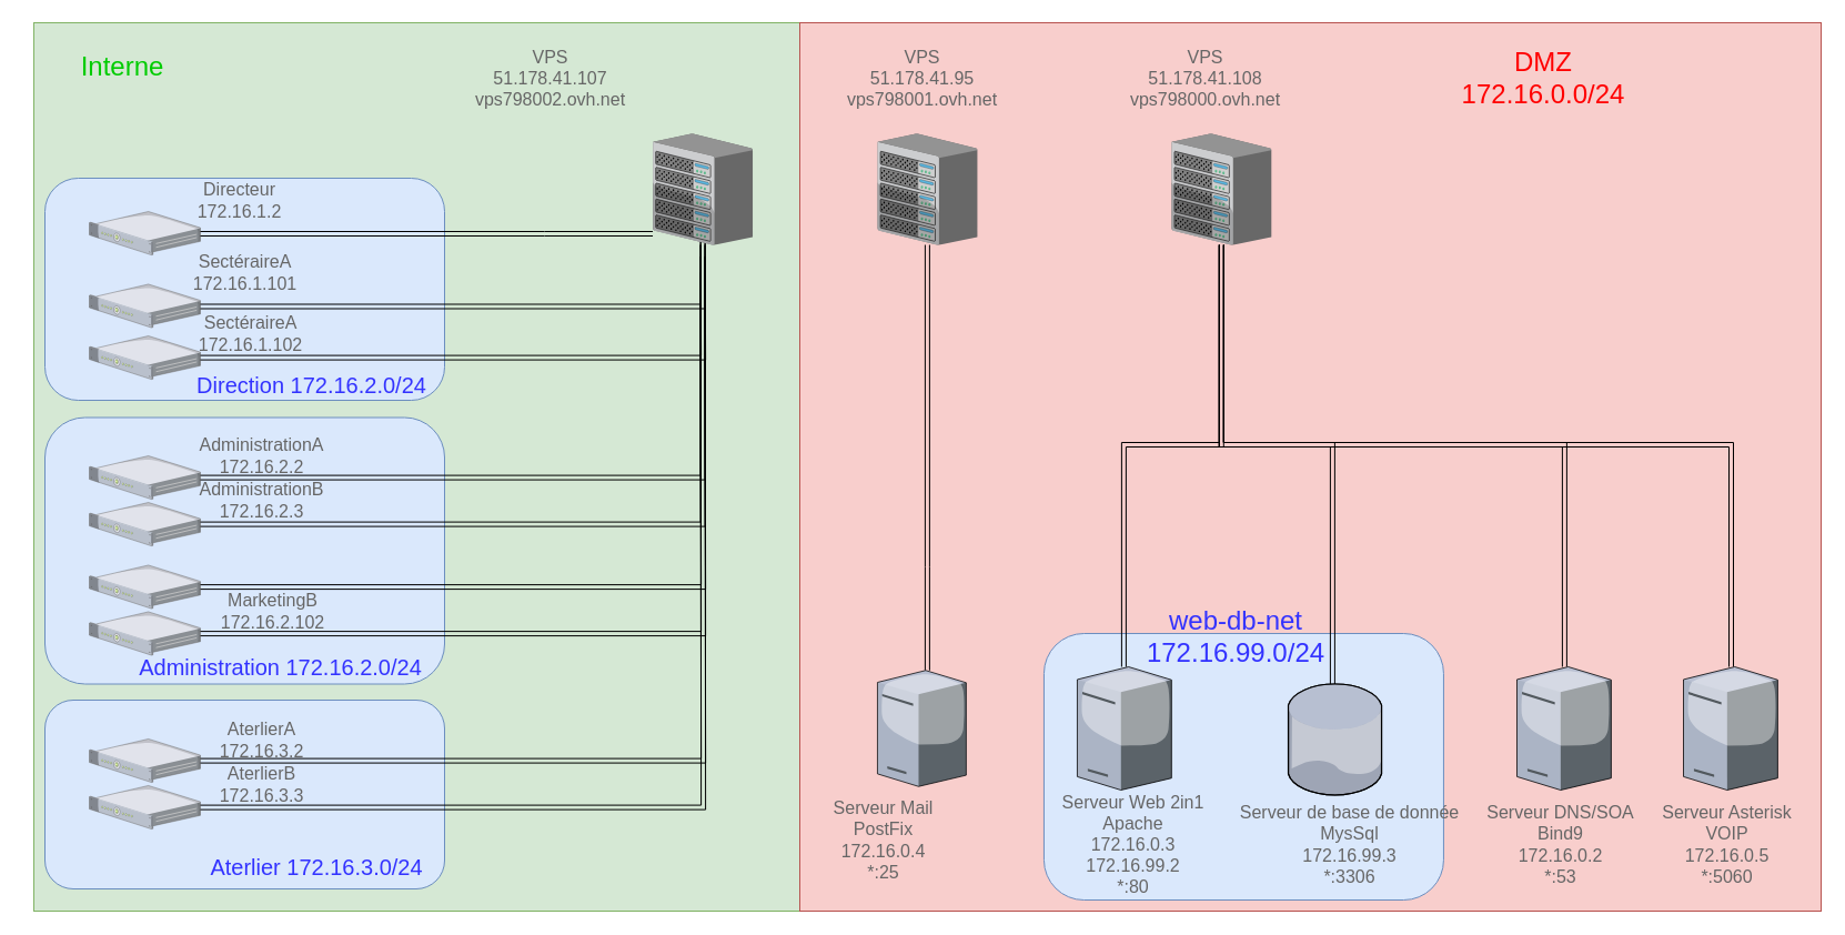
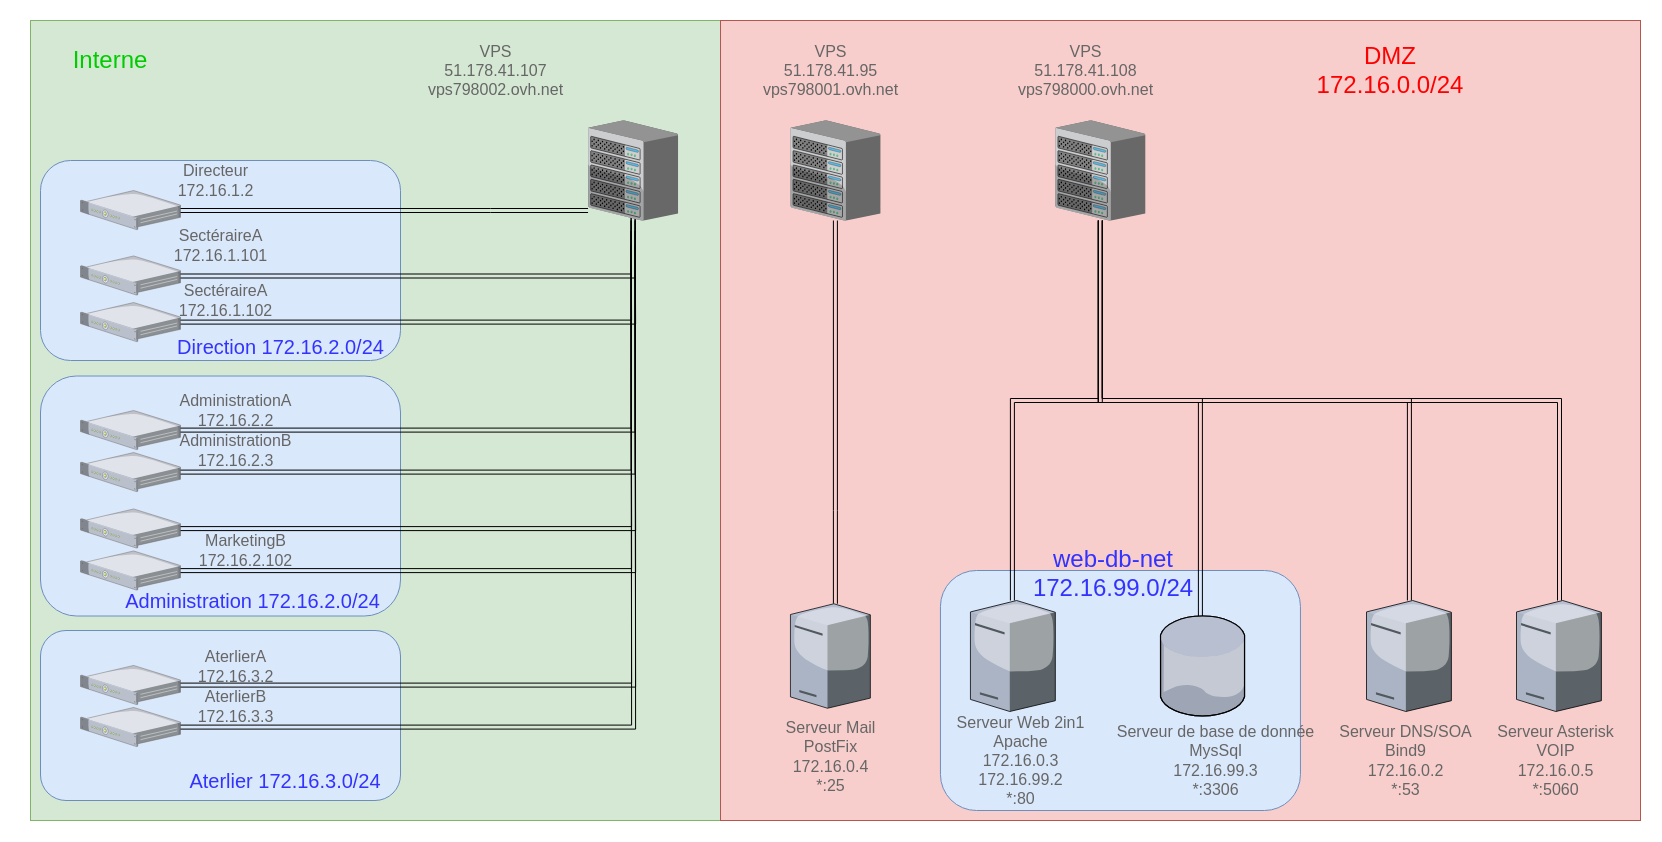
  <mxCell id="0" style=";html=1;" />
  <mxCell id="1" style=";html=1;" parent="0" />
  <mxCell id="2" value="" style="rounded=1;whiteSpace=wrap;html=1;arcSize=0;fillColor=#d5e8d4;strokeColor=#82b366;" parent="1" vertex="1"><mxGeometry x="30" y="20" width="690" height="800" as="geometry" /></mxCell>
  <mxCell id="3" value="" style="rounded=1;whiteSpace=wrap;html=1;arcSize=0;fillColor=#f8cecc;strokeColor=#b85450;" parent="1" vertex="1"><mxGeometry x="720" y="20" width="920" height="800" as="geometry" /></mxCell>
  <mxCell id="4" style="edgeStyle=orthogonalEdgeStyle;shape=link;rounded=0;orthogonalLoop=1;jettySize=auto;html=1;fontSize=16;" parent="1" source="5" target="14" edge="1"><mxGeometry relative="1" as="geometry"><mxPoint x="834.94" y="590" as="targetPoint" /><Array as="points"><mxPoint x="834.94" y="510" /><mxPoint x="834.94" y="510" /></Array></mxGeometry></mxCell>
  <mxCell id="5" value="" style="verticalLabelPosition=bottom;aspect=fixed;html=1;verticalAlign=top;strokeColor=#6881B3;align=center;outlineConnect=0;shape=mxgraph.citrix.chassis;fontFamily=Helvetica;fontSize=16;fontColor=#0066CC;strokeWidth=2;fillColor=#CCCCCC;" parent="1" vertex="1"><mxGeometry x="789.94" y="120" width="90" height="100" as="geometry" /></mxCell>
  <mxCell id="6" value="&lt;font style=&quot;font-size: 16px&quot; color=&quot;#666666&quot;&gt;VPS&lt;br&gt;&lt;/font&gt;&lt;span style=&quot;color: rgb(102 , 102 , 102)&quot;&gt;51.178.41.95&lt;br&gt;&lt;/span&gt;&lt;font color=&quot;#666666&quot;&gt;vps798001.ovh.net&lt;br&gt;&lt;/font&gt;" style="text;html=1;align=center;verticalAlign=middle;resizable=0;points=[];autosize=1;fontSize=16;" parent="1" vertex="1"><mxGeometry x="754.89" y="40" width="150" height="60" as="geometry" /></mxCell>
  <mxCell id="7" value="&lt;font style=&quot;font-size: 16px&quot; color=&quot;#666666&quot;&gt;Serveur DNS/SOA&lt;br style=&quot;font-size: 16px&quot;&gt;Bind9&lt;br&gt;&lt;/font&gt;&lt;span style=&quot;color: rgb(102 , 102 , 102)&quot;&gt;172.16.0.2&lt;/span&gt;&lt;font style=&quot;font-size: 16px&quot; color=&quot;#666666&quot;&gt;&lt;br style=&quot;font-size: 16px&quot;&gt;*:53&lt;br style=&quot;font-size: 16px&quot;&gt;&lt;/font&gt;" style="text;html=1;align=center;verticalAlign=middle;resizable=0;points=[];autosize=1;fontSize=16;" parent="1" vertex="1"><mxGeometry x="1330" y="720" width="150" height="80" as="geometry" /></mxCell>
  <mxCell id="8" style="edgeStyle=orthogonalEdgeStyle;rounded=0;orthogonalLoop=1;jettySize=auto;html=1;shape=link;" parent="1" source="10" target="13" edge="1"><mxGeometry relative="1" as="geometry"><Array as="points"><mxPoint x="1099.94" y="400" /><mxPoint x="1408.94" y="400" /></Array></mxGeometry></mxCell>
  <mxCell id="9" style="edgeStyle=orthogonalEdgeStyle;rounded=0;orthogonalLoop=1;jettySize=auto;html=1;shape=link;" edge="1" parent="1" source="10" target="60"><mxGeometry relative="1" as="geometry"><Array as="points"><mxPoint x="1100" y="400" /><mxPoint x="1559" y="400" /></Array></mxGeometry></mxCell>
  <mxCell id="10" value="" style="verticalLabelPosition=bottom;aspect=fixed;html=1;verticalAlign=top;strokeColor=#6881B3;align=center;outlineConnect=0;shape=mxgraph.citrix.chassis;fontFamily=Helvetica;fontSize=16;fontColor=#0066CC;strokeWidth=2;fillColor=#CCCCCC;" parent="1" vertex="1"><mxGeometry x="1054.82" y="120" width="90" height="100" as="geometry" /></mxCell>
  <mxCell id="11" value="&lt;font color=&quot;#666666&quot;&gt;VPS&lt;br&gt;51.178.41.107&lt;br&gt;vps798002.ovh.net&lt;br&gt;&lt;/font&gt;" style="text;html=1;align=center;verticalAlign=middle;resizable=0;points=[];autosize=1;fontSize=16;" parent="1" vertex="1"><mxGeometry x="420" y="40" width="150" height="60" as="geometry" /></mxCell>
  <mxCell id="12" value="&lt;font style=&quot;font-size: 16px&quot; color=&quot;#666666&quot;&gt;VPS&lt;br&gt;&lt;/font&gt;&lt;span style=&quot;color: rgb(102 , 102 , 102)&quot;&gt;51.178.41.108&lt;br&gt;&lt;/span&gt;&lt;font color=&quot;#666666&quot;&gt;vps798000.ovh.net&lt;br&gt;&lt;/font&gt;" style="text;html=1;align=center;verticalAlign=middle;resizable=0;points=[];autosize=1;fontSize=16;" parent="1" vertex="1"><mxGeometry x="1009.94" y="40" width="150" height="60" as="geometry" /></mxCell>
  <mxCell id="13" value="" style="verticalLabelPosition=bottom;aspect=fixed;html=1;verticalAlign=top;strokeColor=none;align=center;outlineConnect=0;shape=mxgraph.citrix.tower_server;fontSize=16;" parent="1" vertex="1"><mxGeometry x="1366" y="600" width="84.88" height="111" as="geometry" /></mxCell>
  <mxCell id="14" value="" style="verticalLabelPosition=bottom;aspect=fixed;html=1;verticalAlign=top;strokeColor=none;align=center;outlineConnect=0;shape=mxgraph.citrix.license_server;fontSize=16;" parent="1" vertex="1"><mxGeometry x="789.94" y="603.25" width="79.91" height="104.5" as="geometry" /></mxCell>
- <mxCell id="15" value="&lt;font style=&quot;font-size: 16px&quot; color=&quot;#666666&quot;&gt;Serveur Mail&lt;br&gt;PostFix&lt;br&gt;172.16.0.4&lt;br style=&quot;font-size: 16px&quot;&gt;*:25&lt;br style=&quot;font-size: 16px&quot;&gt;&lt;/font&gt;" style="text;html=1;align=center;verticalAlign=middle;resizable=0;points=[];autosize=1;fontSize=16;" parent="1" vertex="1"><mxGeometry x="739.89" y="715.5" width="110" height="80" as="geometry" /></mxCell>
+ <mxCell id="15" value="&lt;font style=&quot;font-size: 16px&quot; color=&quot;#666666&quot;&gt;Serveur Mail&lt;br&gt;PostFix&lt;br&gt;172.16.0.4&lt;br style=&quot;font-size: 16px&quot;&gt;*:25&lt;br style=&quot;font-size: 16px&quot;&gt;&lt;/font&gt;" style="text;html=1;align=center;verticalAlign=middle;resizable=0;points=[];autosize=1;fontSize=16;" parent="1" vertex="1"><mxGeometry x="774.89" y="715.5" width="110" height="80" as="geometry" /></mxCell>
  <mxCell id="16" value="&lt;font style=&quot;font-size: 24px&quot;&gt;Interne&lt;/font&gt;" style="text;html=1;strokeColor=none;fillColor=none;align=center;verticalAlign=middle;whiteSpace=wrap;rounded=0;fontColor=#00CC00;" parent="1" vertex="1"><mxGeometry x="20" y="30" width="180" height="60" as="geometry" /></mxCell>
  <mxCell id="17" value="&lt;font style=&quot;font-size: 24px&quot;&gt;DMZ&lt;br&gt;172.16.0.0/24&lt;br&gt;&lt;/font&gt;" style="text;html=1;strokeColor=none;fillColor=none;align=center;verticalAlign=middle;whiteSpace=wrap;rounded=0;fontColor=#FF0000;" parent="1" vertex="1"><mxGeometry x="1300" y="40" width="180" height="60" as="geometry" /></mxCell>
  <mxCell id="18" value="" style="rounded=1;whiteSpace=wrap;html=1;fillColor=#dae8fc;strokeColor=#6c8ebf;" parent="1" vertex="1"><mxGeometry x="939.94" y="570" width="360" height="240" as="geometry" /></mxCell>
  <mxCell id="19" value="&lt;font style=&quot;font-size: 16px&quot; color=&quot;#666666&quot;&gt;Serveur Web 2in1&lt;br style=&quot;font-size: 16px&quot;&gt;Apache&lt;br&gt;&lt;/font&gt;&lt;span style=&quot;color: rgb(102 , 102 , 102)&quot;&gt;172.16.0.3&lt;br&gt;&lt;/span&gt;&lt;span style=&quot;color: rgb(102 , 102 , 102)&quot;&gt;172.16.99.2&lt;/span&gt;&lt;font style=&quot;font-size: 16px&quot; color=&quot;#666666&quot;&gt;&lt;br style=&quot;font-size: 16px&quot;&gt;*:80&lt;br style=&quot;font-size: 16px&quot;&gt;&lt;/font&gt;" style="text;html=1;align=center;verticalAlign=middle;resizable=0;points=[];autosize=1;fontSize=16;" parent="1" vertex="1"><mxGeometry x="949.94" y="710" width="140" height="100" as="geometry" /></mxCell>
  <mxCell id="20" value="" style="verticalLabelPosition=bottom;aspect=fixed;html=1;verticalAlign=top;strokeColor=none;align=center;outlineConnect=0;shape=mxgraph.citrix.license_server;fontSize=16;" parent="1" vertex="1"><mxGeometry x="969.94" y="600" width="84.88" height="111" as="geometry" /></mxCell>
  <mxCell id="21" value="&lt;font style=&quot;font-size: 16px&quot; color=&quot;#666666&quot;&gt;Serveur de base de donnée&lt;br style=&quot;font-size: 16px&quot;&gt;MysSql&lt;br&gt;&lt;/font&gt;&lt;span style=&quot;color: rgb(102 , 102 , 102)&quot;&gt;172.16.99.3&lt;/span&gt;&lt;font style=&quot;font-size: 16px&quot; color=&quot;#666666&quot;&gt;&lt;br style=&quot;font-size: 16px&quot;&gt;*:3306&lt;br style=&quot;font-size: 16px&quot;&gt;&lt;/font&gt;" style="text;html=1;align=center;verticalAlign=middle;resizable=0;points=[];autosize=1;fontSize=16;" parent="1" vertex="1"><mxGeometry x="1109.94" y="720" width="210" height="80" as="geometry" /></mxCell>
  <mxCell id="22" value="" style="verticalLabelPosition=bottom;aspect=fixed;html=1;verticalAlign=top;strokeColor=none;align=center;outlineConnect=0;shape=mxgraph.citrix.database;fontSize=16;" parent="1" vertex="1"><mxGeometry x="1159.94" y="615.5" width="85" height="100" as="geometry" /></mxCell>
  <mxCell id="23" style="edgeStyle=orthogonalEdgeStyle;shape=link;rounded=0;orthogonalLoop=1;jettySize=auto;html=1;fontSize=16;" parent="1" source="10" target="20" edge="1"><mxGeometry relative="1" as="geometry"><Array as="points"><mxPoint x="1099.94" y="400" /><mxPoint x="1011.94" y="400" /></Array></mxGeometry></mxCell>
  <mxCell id="24" style="edgeStyle=orthogonalEdgeStyle;shape=link;rounded=0;orthogonalLoop=1;jettySize=auto;html=1;" parent="1" source="10" target="22" edge="1"><mxGeometry relative="1" as="geometry"><Array as="points"><mxPoint x="1099.94" y="400" /><mxPoint x="1199.94" y="400" /></Array></mxGeometry></mxCell>
  <mxCell id="25" value="&lt;font style=&quot;font-size: 24px&quot;&gt;web-db-net&lt;br&gt;172.16.99.0/24&lt;br&gt;&lt;/font&gt;" style="text;html=1;strokeColor=none;fillColor=none;align=center;verticalAlign=middle;whiteSpace=wrap;rounded=0;fontColor=#3333FF;" parent="1" vertex="1"><mxGeometry x="1022.5" y="543.25" width="180" height="60" as="geometry" /></mxCell>
  <mxCell id="26" value="" style="rounded=1;whiteSpace=wrap;html=1;fillColor=#dae8fc;strokeColor=#6c8ebf;" parent="1" vertex="1"><mxGeometry x="40" y="375.5" width="360" height="240" as="geometry" /></mxCell>
  <mxCell id="27" value="" style="verticalLabelPosition=bottom;aspect=fixed;html=1;verticalAlign=top;strokeColor=none;align=center;outlineConnect=0;shape=mxgraph.citrix.1u_2u_server;" parent="1" vertex="1"><mxGeometry x="80" y="550.45" width="100" height="39.1" as="geometry" /></mxCell>
  <mxCell id="28" value="" style="verticalLabelPosition=bottom;aspect=fixed;html=1;verticalAlign=top;strokeColor=none;align=center;outlineConnect=0;shape=mxgraph.citrix.1u_2u_server;" parent="1" vertex="1"><mxGeometry x="80" y="508.45" width="100" height="39.1" as="geometry" /></mxCell>
  <mxCell id="29" value="" style="verticalLabelPosition=bottom;aspect=fixed;html=1;verticalAlign=top;strokeColor=none;align=center;outlineConnect=0;shape=mxgraph.citrix.1u_2u_server;" parent="1" vertex="1"><mxGeometry x="80" y="452" width="100" height="39.1" as="geometry" /></mxCell>
  <mxCell id="30" value="" style="verticalLabelPosition=bottom;aspect=fixed;html=1;verticalAlign=top;strokeColor=none;align=center;outlineConnect=0;shape=mxgraph.citrix.1u_2u_server;" parent="1" vertex="1"><mxGeometry x="80" y="410" width="100" height="39.1" as="geometry" /></mxCell>
  <mxCell id="31" value="" style="rounded=1;whiteSpace=wrap;html=1;fillColor=#dae8fc;strokeColor=#6c8ebf;" parent="1" vertex="1"><mxGeometry x="40" y="160" width="360" height="200" as="geometry" /></mxCell>
  <mxCell id="32" value="" style="verticalLabelPosition=bottom;aspect=fixed;html=1;verticalAlign=top;strokeColor=none;align=center;outlineConnect=0;shape=mxgraph.citrix.1u_2u_server;" parent="1" vertex="1"><mxGeometry x="80" y="302" width="100" height="39.1" as="geometry" /></mxCell>
  <mxCell id="33" value="" style="verticalLabelPosition=bottom;aspect=fixed;html=1;verticalAlign=top;strokeColor=none;align=center;outlineConnect=0;shape=mxgraph.citrix.1u_2u_server;" parent="1" vertex="1"><mxGeometry x="80" y="255.45" width="100" height="39.1" as="geometry" /></mxCell>
  <mxCell id="34" value="" style="verticalLabelPosition=bottom;aspect=fixed;html=1;verticalAlign=top;strokeColor=none;align=center;outlineConnect=0;shape=mxgraph.citrix.1u_2u_server;" parent="1" vertex="1"><mxGeometry x="80" y="190" width="100" height="39.1" as="geometry" /></mxCell>
  <mxCell id="35" value="" style="rounded=1;whiteSpace=wrap;html=1;fillColor=#dae8fc;strokeColor=#6c8ebf;" parent="1" vertex="1"><mxGeometry x="40" y="630" width="360" height="170" as="geometry" /></mxCell>
  <mxCell id="36" value="" style="verticalLabelPosition=bottom;aspect=fixed;html=1;verticalAlign=top;strokeColor=none;align=center;outlineConnect=0;shape=mxgraph.citrix.1u_2u_server;" parent="1" vertex="1"><mxGeometry x="80" y="706.95" width="100" height="39.1" as="geometry" /></mxCell>
  <mxCell id="37" value="" style="verticalLabelPosition=bottom;aspect=fixed;html=1;verticalAlign=top;strokeColor=none;align=center;outlineConnect=0;shape=mxgraph.citrix.1u_2u_server;" parent="1" vertex="1"><mxGeometry x="80" y="664.95" width="100" height="39.1" as="geometry" /></mxCell>
  <mxCell id="38" style="edgeStyle=orthogonalEdgeStyle;rounded=0;orthogonalLoop=1;jettySize=auto;html=1;shape=link;" parent="1" target="34" edge="1"><mxGeometry relative="1" as="geometry"><mxPoint x="587.56" y="210" as="sourcePoint" /><Array as="points"><mxPoint x="490" y="210" /><mxPoint x="490" y="210" /></Array></mxGeometry></mxCell>
  <mxCell id="39" style="edgeStyle=orthogonalEdgeStyle;rounded=0;orthogonalLoop=1;jettySize=auto;html=1;shape=link;" parent="1" target="33" edge="1"><mxGeometry relative="1" as="geometry"><mxPoint x="632.6" y="205.45" as="sourcePoint" /><Array as="points"><mxPoint x="633" y="275.45" /></Array></mxGeometry></mxCell>
  <mxCell id="40" style="edgeStyle=orthogonalEdgeStyle;rounded=0;orthogonalLoop=1;jettySize=auto;html=1;shape=link;" parent="1" source="27" edge="1"><mxGeometry relative="1" as="geometry"><mxPoint x="632.6" y="230.45" as="targetPoint" /></mxGeometry></mxCell>
  <mxCell id="41" style="edgeStyle=orthogonalEdgeStyle;rounded=0;orthogonalLoop=1;jettySize=auto;html=1;shape=link;" parent="1" source="28" edge="1"><mxGeometry relative="1" as="geometry"><mxPoint x="632.6" y="230.45" as="targetPoint" /></mxGeometry></mxCell>
  <mxCell id="42" style="edgeStyle=orthogonalEdgeStyle;rounded=0;orthogonalLoop=1;jettySize=auto;html=1;shape=link;" parent="1" source="29" target="58" edge="1"><mxGeometry relative="1" as="geometry" /></mxCell>
  <mxCell id="43" style="edgeStyle=orthogonalEdgeStyle;rounded=0;orthogonalLoop=1;jettySize=auto;html=1;shape=link;" parent="1" source="30" target="58" edge="1"><mxGeometry relative="1" as="geometry" /></mxCell>
  <mxCell id="44" style="edgeStyle=orthogonalEdgeStyle;rounded=0;orthogonalLoop=1;jettySize=auto;html=1;shape=link;" parent="1" source="32" edge="1"><mxGeometry relative="1" as="geometry"><mxPoint x="632.6" y="210" as="targetPoint" /></mxGeometry></mxCell>
  <mxCell id="45" style="edgeStyle=orthogonalEdgeStyle;rounded=0;orthogonalLoop=1;jettySize=auto;html=1;shape=link;" parent="1" source="36" edge="1"><mxGeometry relative="1" as="geometry"><mxPoint x="632.6" y="244.95" as="targetPoint" /></mxGeometry></mxCell>
  <mxCell id="46" style="edgeStyle=orthogonalEdgeStyle;rounded=0;orthogonalLoop=1;jettySize=auto;html=1;shape=link;" parent="1" source="37" edge="1"><mxGeometry relative="1" as="geometry"><mxPoint x="632.6" y="244.95" as="targetPoint" /></mxGeometry></mxCell>
  <mxCell id="47" value="&lt;font style=&quot;font-size: 16px&quot; color=&quot;#666666&quot;&gt;Directeur&lt;br&gt;172.16.1.2&lt;br style=&quot;font-size: 16px&quot;&gt;&lt;/font&gt;" style="text;html=1;align=center;verticalAlign=middle;resizable=0;points=[];autosize=1;fontSize=16;" parent="1" vertex="1"><mxGeometry x="170" y="160" width="90" height="40" as="geometry" /></mxCell>
  <mxCell id="48" value="&lt;font style=&quot;font-size: 16px&quot; color=&quot;#666666&quot;&gt;SectéraireA&lt;br&gt;172.16.1.101&lt;br style=&quot;font-size: 16px&quot;&gt;&lt;/font&gt;" style="text;html=1;align=center;verticalAlign=middle;resizable=0;points=[];autosize=1;fontSize=16;" parent="1" vertex="1"><mxGeometry x="165" y="225.45" width="110" height="40" as="geometry" /></mxCell>
  <mxCell id="49" value="&lt;font style=&quot;font-size: 16px&quot; color=&quot;#666666&quot;&gt;SectéraireA&lt;br&gt;172.16.1.102&lt;br style=&quot;font-size: 16px&quot;&gt;&lt;/font&gt;" style="text;html=1;align=center;verticalAlign=middle;resizable=0;points=[];autosize=1;fontSize=16;" parent="1" vertex="1"><mxGeometry x="170" y="280" width="110" height="40" as="geometry" /></mxCell>
  <mxCell id="50" value="&lt;font style=&quot;font-size: 16px&quot; color=&quot;#666666&quot;&gt;AdministrationA&lt;br&gt;172.16.2.2&lt;br style=&quot;font-size: 16px&quot;&gt;&lt;/font&gt;" style="text;html=1;align=center;verticalAlign=middle;resizable=0;points=[];autosize=1;fontSize=16;" parent="1" vertex="1"><mxGeometry x="170" y="390" width="130" height="40" as="geometry" /></mxCell>
  <mxCell id="51" value="&lt;font style=&quot;font-size: 16px&quot; color=&quot;#666666&quot;&gt;AdministrationB&lt;br&gt;172.16.2.3&lt;br style=&quot;font-size: 16px&quot;&gt;&lt;/font&gt;" style="text;html=1;align=center;verticalAlign=middle;resizable=0;points=[];autosize=1;fontSize=16;" parent="1" vertex="1"><mxGeometry x="170" y="430" width="130" height="40" as="geometry" /></mxCell>
  <mxCell id="52" value="&lt;font style=&quot;font-size: 16px&quot; color=&quot;#666666&quot;&gt;MarketingB&lt;br&gt;172.16.2.102&lt;br style=&quot;font-size: 16px&quot;&gt;&lt;/font&gt;" style="text;html=1;align=center;verticalAlign=middle;resizable=0;points=[];autosize=1;fontSize=16;" parent="1" vertex="1"><mxGeometry x="190" y="530" width="110" height="40" as="geometry" /></mxCell>
  <mxCell id="53" value="&lt;font style=&quot;font-size: 16px&quot; color=&quot;#666666&quot;&gt;AterlierA&lt;br&gt;172.16.3.2&lt;br style=&quot;font-size: 16px&quot;&gt;&lt;/font&gt;" style="text;html=1;align=center;verticalAlign=middle;resizable=0;points=[];autosize=1;fontSize=16;" parent="1" vertex="1"><mxGeometry x="190" y="645.5" width="90" height="40" as="geometry" /></mxCell>
  <mxCell id="54" value="&lt;font style=&quot;font-size: 16px&quot; color=&quot;#666666&quot;&gt;AterlierB&lt;br&gt;172.16.3.3&lt;br style=&quot;font-size: 16px&quot;&gt;&lt;/font&gt;" style="text;html=1;align=center;verticalAlign=middle;resizable=0;points=[];autosize=1;fontSize=16;" parent="1" vertex="1"><mxGeometry x="190" y="685.5" width="90" height="40" as="geometry" /></mxCell>
  <mxCell id="55" value="&lt;font style=&quot;font-size: 20px&quot;&gt;Aterlier 172.16.3.0/24&lt;/font&gt;" style="text;html=1;strokeColor=none;fillColor=none;align=center;verticalAlign=middle;whiteSpace=wrap;rounded=0;fontColor=#3333FF;" parent="1" vertex="1"><mxGeometry x="170" y="750" width="230" height="60" as="geometry" /></mxCell>
  <mxCell id="56" value="&lt;font style=&quot;font-size: 20px&quot;&gt;Administration 172.16.2.0/24&lt;/font&gt;" style="text;html=1;strokeColor=none;fillColor=none;align=center;verticalAlign=middle;whiteSpace=wrap;rounded=0;fontColor=#3333FF;" parent="1" vertex="1"><mxGeometry x="110" y="570" width="285" height="60" as="geometry" /></mxCell>
  <mxCell id="57" value="&lt;font style=&quot;font-size: 20px&quot;&gt;Direction 172.16.2.0/24&lt;/font&gt;" style="text;html=1;strokeColor=none;fillColor=none;align=center;verticalAlign=middle;whiteSpace=wrap;rounded=0;fontColor=#3333FF;" parent="1" vertex="1"><mxGeometry x="137.5" y="315.5" width="285" height="60" as="geometry" /></mxCell>
  <mxCell id="58" value="" style="verticalLabelPosition=bottom;aspect=fixed;html=1;verticalAlign=top;strokeColor=#6881B3;align=center;outlineConnect=0;shape=mxgraph.citrix.chassis;fontFamily=Helvetica;fontSize=16;fontColor=#0066CC;strokeWidth=2;fillColor=#CCCCCC;" parent="1" vertex="1"><mxGeometry x="587.56" y="120" width="90" height="100" as="geometry" /></mxCell>
  <mxCell id="59" value="&lt;font style=&quot;font-size: 16px&quot; color=&quot;#666666&quot;&gt;Serveur Asterisk&lt;br&gt;VOIP&lt;br&gt;172.16.0.5&lt;br&gt;*:5060&lt;br style=&quot;font-size: 16px&quot;&gt;&lt;/font&gt;" style="text;html=1;align=center;verticalAlign=middle;resizable=0;points=[];autosize=1;fontSize=16;" vertex="1" parent="1"><mxGeometry x="1490" y="720" width="130" height="80" as="geometry" /></mxCell>
  <mxCell id="60" value="" style="verticalLabelPosition=bottom;aspect=fixed;html=1;verticalAlign=top;strokeColor=none;align=center;outlineConnect=0;shape=mxgraph.citrix.tower_server;fontSize=16;" vertex="1" parent="1"><mxGeometry x="1516" y="600" width="84.88" height="111" as="geometry" /></mxCell>
